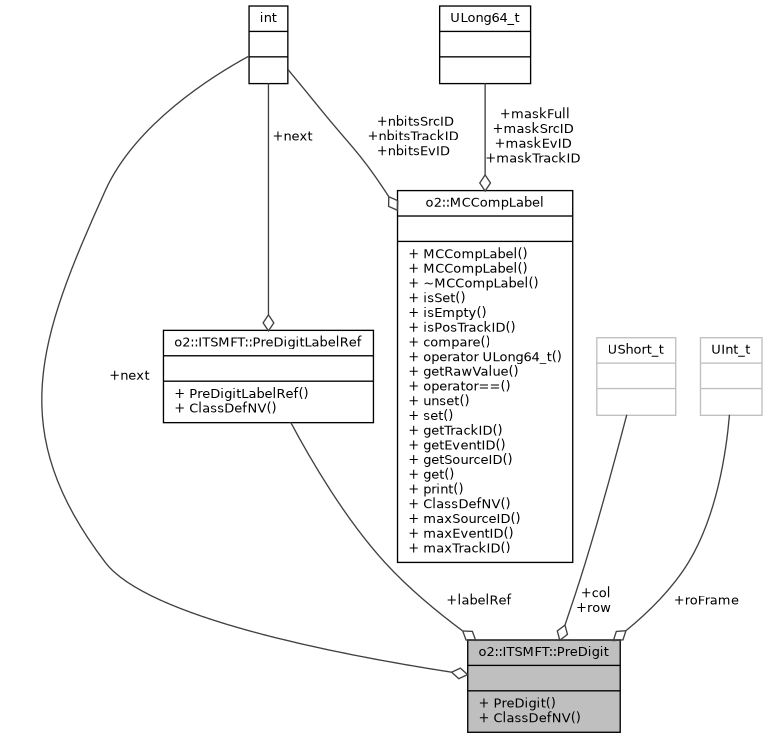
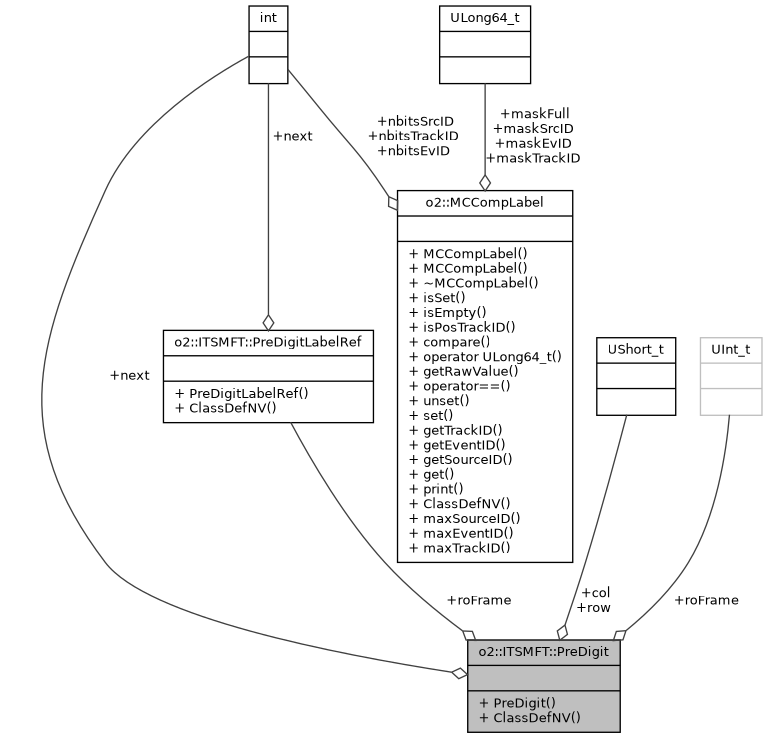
  digraph {
    node [color=black fontname=Helvetica fontsize=10 shape=record]
    edge [arrowhead=odiamond color=grey25 fontname=Helvetica fontsize=10 labelfontname=Helvetica labelfontsize=10 style=solid]
    n1 [fillcolor=grey75 fontcolor=black height=0.2 label="{o2::ITSMFT::PreDigit\n||+ PreDigit()\l+ ClassDefNV()\l}" style=filled width=0.4]
    n2 [height=0.2 label="{o2::ITSMFT::PreDigitLabelRef\n||+ PreDigitLabelRef()\l+ ClassDefNV()\l}" width=0.4]
    n3 [height=0.2 label="{int\n||}" width=0.4]
    n4 [height=0.2 label="{o2::MCCompLabel\n||+ MCCompLabel()\l+ MCCompLabel()\l+ ~MCCompLabel()\l+ isSet()\l+ isEmpty()\l+ isPosTrackID()\l+ compare()\l+ operator ULong64_t()\l+ getRawValue()\l+ operator==()\l+ unset()\l+ set()\l+ getTrackID()\l+ getEventID()\l+ getSourceID()\l+ get()\l+ print()\l+ ClassDefNV()\l+ maxSourceID()\l+ maxEventID()\l+ maxTrackID()\l}" width=0.4]
    n5 [height=0.2 label="{ULong64_t\n||}" width=0.4]
-   n6 [color=grey75 height=0.2 label="{UShort_t\n||}" width=0.4]
+   n6 [height=0.2 label="{UShort_t\n||}" width=0.4]
    n7 [color=grey75 height=0.2 label="{UInt_t\n||}" width=0.4]
-   n2 -> n1 [label=" +labelRef"]
+   n2 -> n1 [label=" +roFrame"]
    n3 -> n1 [label=" +next"]
    n3 -> n2 [label=" +next"]
    n3 -> n4 [label=" +nbitsSrcID\n+nbitsTrackID\n+nbitsEvID"]
    n5 -> n4 [label=" +maskFull\n+maskSrcID\n+maskEvID\n+maskTrackID"]
    n6 -> n1 [label=" +col\n+row"]
    n7 -> n1 [label=" +roFrame"]
  }
